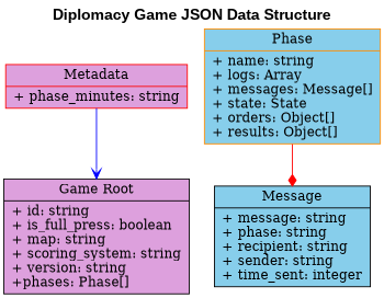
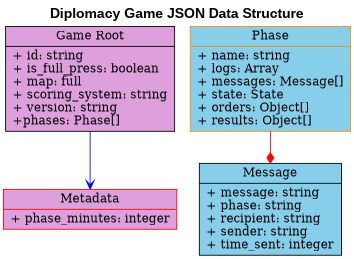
  digraph {
    fontname="Arial Bold"
    fontsize=16
    label="Diplomacy Game JSON Data Structure"
    labelloc=t
    rankdir=TB
    node [color=black fillcolor=plum shape=record style=filled]
-   n1 [label="{Game Root|+ id: string\l+ is_full_press: boolean\l+ map: string\l+ scoring_system: string\l+ version: string\l+phases: Phase[]\l}"]
-   n2 [color=red label="{Metadata|+ phase_minutes: string\l}"]
+   n1 [label="{Game Root|+ id: string\l+ is_full_press: boolean\l+ map: full\l+ scoring_system: string\l+ version: string\l+phases: Phase[]\l}"]
+   n2 [color=red label="{Metadata|+ phase_minutes: integer\l}"]
    n3 [color=darkorange fillcolor=skyblue label="{Phase|+ name: string\l+ logs: Array\l+ messages: Message[]\l+ state: State\l+ orders: Object[]\l+ results: Object[]\l }"]
    n4 [fillcolor=skyblue label="{Message|+ message: string\l+ phase: string\l+ recipient: string\l+ sender: string\l+ time_sent: integer\l}"]
-   n2 -> n1 [arrowhead=vee color=blue]
+   n1 -> n2 [arrowhead=vee color=blue]
    n3 -> n4 [arrowhead=diamond color=red]
  }
